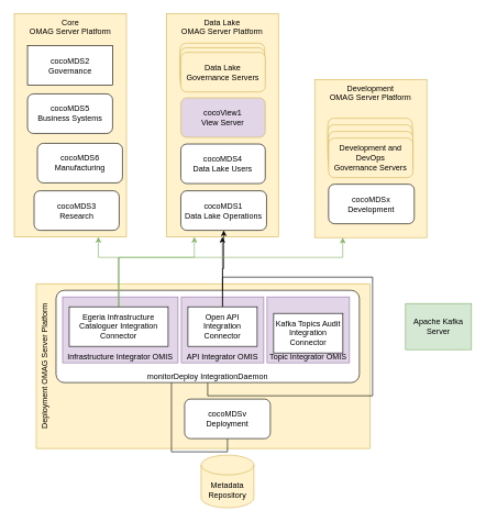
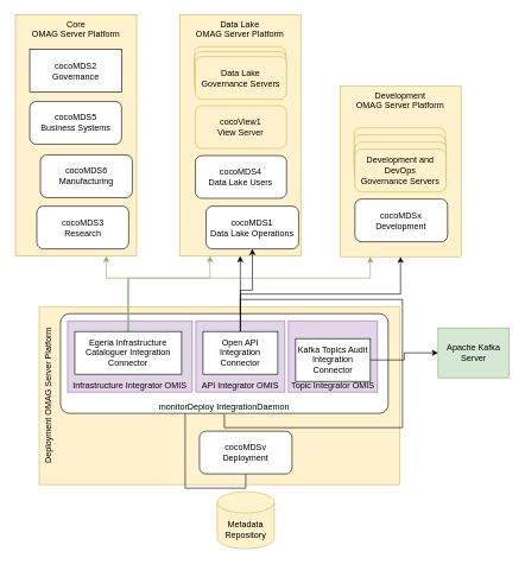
  <mxCell id="0" />
  <mxCell id="1" parent="0" />
  <mxCell id="2" value="Core&lt;br&gt;OMAG Server Platform" style="rounded=0;whiteSpace=wrap;html=1;fillColor=#fff2cc;verticalAlign=top;strokeColor=#d6b656;" vertex="1" parent="1"><mxGeometry x="20.75" y="20" width="170" height="339" as="geometry" /></mxCell>
  <mxCell id="3" value="Development&lt;br&gt;OMAG Server Platform" style="rounded=0;whiteSpace=wrap;html=1;fillColor=#fff2cc;verticalAlign=top;strokeColor=#d6b656;" vertex="1" parent="1"><mxGeometry x="476.25" y="120" width="170" height="240" as="geometry" /></mxCell>
  <mxCell id="4" value="cocoMDS2&lt;br&gt;Governance" style="whiteSpace=wrap;html=1;rounded=0;" vertex="1" parent="1"><mxGeometry x="40.75" y="69" width="129" height="60" as="geometry" /></mxCell>
  <mxCell id="5" value="cocoMDSx&lt;br&gt;Development" style="rounded=1;whiteSpace=wrap;html=1;" vertex="1" parent="1"><mxGeometry x="497.25" y="279" width="130" height="60" as="geometry" /></mxCell>
  <mxCell id="6" value="cocoMDS5&lt;br&gt;Business Systems" style="rounded=1;whiteSpace=wrap;html=1;" vertex="1" parent="1"><mxGeometry x="40.75" y="142" width="129" height="60" as="geometry" /></mxCell>
  <mxCell id="7" value="cocoMDS6&lt;br&gt;Manufacturing" style="rounded=1;whiteSpace=wrap;html=1;" vertex="1" parent="1"><mxGeometry x="55.75" y="217" width="129" height="60" as="geometry" /></mxCell>
  <mxCell id="8" value="cocoMDS3&lt;br&gt;Research" style="rounded=1;whiteSpace=wrap;html=1;" vertex="1" parent="1"><mxGeometry x="50.75" y="289" width="129" height="60" as="geometry" /></mxCell>
  <mxCell id="9" value="" style="rounded=1;whiteSpace=wrap;html=1;fillColor=#fff2cc;strokeColor=#d6b656;" vertex="1" parent="1"><mxGeometry x="496.25" y="179" width="128" height="60" as="geometry" /></mxCell>
  <mxCell id="10" value="" style="rounded=1;whiteSpace=wrap;html=1;fillColor=#fff2cc;strokeColor=#d6b656;" vertex="1" parent="1"><mxGeometry x="496.25" y="189" width="128" height="60" as="geometry" /></mxCell>
  <mxCell id="11" value="" style="rounded=1;whiteSpace=wrap;html=1;fillColor=#fff2cc;strokeColor=#d6b656;" vertex="1" parent="1"><mxGeometry x="497.25" y="199" width="128" height="60" as="geometry" /></mxCell>
  <mxCell id="12" value="&lt;span style=&quot;text-align: left&quot;&gt;Development and DevOps&lt;br&gt;Governance Servers&lt;/span&gt;" style="rounded=1;whiteSpace=wrap;html=1;fillColor=#fff2cc;strokeColor=#d6b656;" vertex="1" parent="1"><mxGeometry x="497.25" y="209" width="128" height="60" as="geometry" /></mxCell>
  <mxCell id="13" value="Data Lake&lt;br&gt;OMAG Server Platform" style="rounded=0;whiteSpace=wrap;html=1;fillColor=#fff2cc;verticalAlign=top;strokeColor=#d6b656;" vertex="1" parent="1"><mxGeometry x="251.25" y="20" width="170" height="339" as="geometry" /></mxCell>
- <mxCell id="14" value="cocoMDS1&lt;br&gt;Data Lake Operations" style="rounded=1;whiteSpace=wrap;html=1;" vertex="1" parent="1"><mxGeometry x="273.25" y="289" width="130" height="60" as="geometry" /></mxCell>
+ <mxCell id="14" value="cocoMDS1&lt;br&gt;Data Lake Operations" style="rounded=1;whiteSpace=wrap;html=1;" vertex="1" parent="1"><mxGeometry x="288.25" y="289" width="130" height="60" as="geometry" /></mxCell>
  <mxCell id="15" value="cocoMDS4&lt;br&gt;Data Lake Users" style="rounded=1;whiteSpace=wrap;html=1;" vertex="1" parent="1"><mxGeometry x="273.25" y="218" width="128" height="60" as="geometry" /></mxCell>
  <mxCell id="16" value="" style="rounded=1;whiteSpace=wrap;html=1;fillColor=#fff2cc;strokeColor=#d6b656;" vertex="1" parent="1"><mxGeometry x="272.25" y="65" width="128" height="60" as="geometry" /></mxCell>
  <mxCell id="17" value="" style="rounded=1;whiteSpace=wrap;html=1;fillColor=#fff2cc;strokeColor=#d6b656;" vertex="1" parent="1"><mxGeometry x="272.25" y="72" width="128" height="60" as="geometry" /></mxCell>
  <mxCell id="18" value="Data Lake&lt;br&gt;Governance Servers" style="rounded=1;whiteSpace=wrap;html=1;fillColor=#fff2cc;strokeColor=#d6b656;verticalAlign=middle;" vertex="1" parent="1"><mxGeometry x="273.25" y="79" width="128" height="60" as="geometry" /></mxCell>
- <mxCell id="19" value="&lt;span style=&quot;text-align: left&quot;&gt;cocoView1&lt;br&gt;View Server&lt;/span&gt;" style="rounded=1;whiteSpace=wrap;html=1;fillColor=#e1d5e7;strokeColor=#d6b656;" vertex="1" parent="1"><mxGeometry x="273.25" y="148" width="128" height="60" as="geometry" /></mxCell>
+ <mxCell id="19" value="&lt;span style=&quot;text-align: left&quot;&gt;cocoView1&lt;br&gt;View Server&lt;/span&gt;" style="rounded=1;whiteSpace=wrap;html=1;fillColor=#fff2cc;strokeColor=#d6b656;" vertex="1" parent="1"><mxGeometry x="273.25" y="148" width="128" height="60" as="geometry" /></mxCell>
  <mxCell id="20" value="Deployment OMAG Server Platform" style="rounded=0;whiteSpace=wrap;html=1;fillColor=#fff2cc;verticalAlign=top;strokeColor=#d6b656;horizontal=0;" vertex="1" parent="1"><mxGeometry x="54" y="430" width="505.75" height="250" as="geometry" /></mxCell>
  <mxCell id="21" style="edgeStyle=orthogonalEdgeStyle;rounded=0;orthogonalLoop=1;jettySize=auto;html=1;exitX=0.5;exitY=1;exitDx=0;exitDy=0;" edge="1" parent="1" source="22" target="28"><mxGeometry relative="1" as="geometry" /></mxCell>
  <mxCell id="22" value="cocoMDSv&lt;br&gt;Deployment" style="rounded=1;whiteSpace=wrap;html=1;" vertex="1" parent="1"><mxGeometry x="279" y="605" width="130" height="60" as="geometry" /></mxCell>
  <mxCell id="23" style="edgeStyle=orthogonalEdgeStyle;rounded=0;orthogonalLoop=1;jettySize=auto;html=1;exitX=0.5;exitY=1;exitDx=0;exitDy=0;" edge="1" parent="1" source="24" target="35"><mxGeometry relative="1" as="geometry" /></mxCell>
  <mxCell id="24" value="monitorDeploy IntegrationDaemon" style="rounded=1;whiteSpace=wrap;html=1;verticalAlign=bottom;arcSize=9;" vertex="1" parent="1"><mxGeometry x="84" y="440" width="460" height="140" as="geometry" /></mxCell>
  <mxCell id="25" value="Metadata&lt;br&gt;Repository" style="shape=cylinder3;whiteSpace=wrap;html=1;boundedLbl=1;backgroundOutline=1;size=15;fillColor=#fff2cc;strokeColor=#d6b656;" vertex="1" parent="1"><mxGeometry x="304" y="690" width="80" height="80" as="geometry" /></mxCell>
  <mxCell id="26" value="Apache Kafka Server" style="rounded=0;whiteSpace=wrap;html=1;fillColor=#d5e8d4;verticalAlign=middle;strokeColor=#82b366;" vertex="1" parent="1"><mxGeometry x="614" y="460" width="100" height="70" as="geometry" /></mxCell>
  <mxCell id="27" value="Topic Integrator OMIS" style="rounded=0;whiteSpace=wrap;html=1;verticalAlign=bottom;fillColor=#e1d5e7;strokeColor=#9673a6;" vertex="1" parent="1"><mxGeometry x="404" y="450" width="125" height="100" as="geometry" /></mxCell>
  <mxCell id="28" value="API Integrator OMIS" style="rounded=0;whiteSpace=wrap;html=1;verticalAlign=bottom;fillColor=#e1d5e7;strokeColor=#9673a6;" vertex="1" parent="1"><mxGeometry x="274" y="450" width="125" height="100" as="geometry" /></mxCell>
  <mxCell id="29" value="Infrastructure Integrator OMIS" style="rounded=0;whiteSpace=wrap;html=1;verticalAlign=bottom;fillColor=#e1d5e7;strokeColor=#9673a6;" vertex="1" parent="1"><mxGeometry x="94" y="450" width="175" height="100" as="geometry" /></mxCell>
+ <mxCell id="30" style="edgeStyle=orthogonalEdgeStyle;rounded=0;orthogonalLoop=1;jettySize=auto;html=1;entryX=0;entryY=0.5;entryDx=0;entryDy=0;" edge="1" parent="1" source="31" target="26"><mxGeometry relative="1" as="geometry" /></mxCell>
  <mxCell id="31" value="Kafka Topics Audit&lt;br&gt;Integration Connector" style="rounded=0;whiteSpace=wrap;html=1;" vertex="1" parent="1"><mxGeometry x="414" y="475" width="105" height="60" as="geometry" /></mxCell>
  <mxCell id="32" style="edgeStyle=orthogonalEdgeStyle;rounded=0;orthogonalLoop=1;jettySize=auto;html=1;exitX=0.5;exitY=0;exitDx=0;exitDy=0;" edge="1" parent="1" source="35" target="14"><mxGeometry relative="1" as="geometry" /></mxCell>
  <mxCell id="33" style="edgeStyle=orthogonalEdgeStyle;rounded=0;orthogonalLoop=1;jettySize=auto;html=1;exitX=0.5;exitY=0;exitDx=0;exitDy=0;" edge="1" parent="1" source="35" target="13"><mxGeometry relative="1" as="geometry" /></mxCell>
+ <mxCell id="34" style="edgeStyle=orthogonalEdgeStyle;rounded=0;orthogonalLoop=1;jettySize=auto;html=1;exitX=0.5;exitY=0;exitDx=0;exitDy=0;" edge="1" parent="1" source="35" target="3"><mxGeometry relative="1" as="geometry" /></mxCell>
  <mxCell id="35" value="Open API&lt;br&gt;Integration Connector" style="rounded=0;whiteSpace=wrap;html=1;" vertex="1" parent="1"><mxGeometry x="284" y="465" width="105" height="60" as="geometry" /></mxCell>
  <mxCell id="36" style="edgeStyle=orthogonalEdgeStyle;rounded=0;orthogonalLoop=1;jettySize=auto;html=1;exitX=0.5;exitY=0;exitDx=0;exitDy=0;entryX=0.75;entryY=1;entryDx=0;entryDy=0;fillColor=#d5e8d4;strokeColor=#82b366;" edge="1" parent="1" source="39" target="2"><mxGeometry relative="1" as="geometry"><Array as="points"><mxPoint x="179" y="390" /><mxPoint x="148" y="390" /></Array></mxGeometry></mxCell>
  <mxCell id="37" style="edgeStyle=orthogonalEdgeStyle;rounded=0;orthogonalLoop=1;jettySize=auto;html=1;exitX=0.5;exitY=0;exitDx=0;exitDy=0;entryX=0.25;entryY=1;entryDx=0;entryDy=0;fillColor=#d5e8d4;strokeColor=#82b366;" edge="1" parent="1" source="39" target="13"><mxGeometry relative="1" as="geometry"><Array as="points"><mxPoint x="179" y="390" /><mxPoint x="294" y="390" /></Array></mxGeometry></mxCell>
  <mxCell id="38" style="edgeStyle=orthogonalEdgeStyle;rounded=0;orthogonalLoop=1;jettySize=auto;html=1;exitX=0.5;exitY=0;exitDx=0;exitDy=0;entryX=0.25;entryY=1;entryDx=0;entryDy=0;fillColor=#d5e8d4;strokeColor=#82b366;" edge="1" parent="1" source="39" target="3"><mxGeometry relative="1" as="geometry"><Array as="points"><mxPoint x="179" y="390" /><mxPoint x="519" y="390" /></Array></mxGeometry></mxCell>
  <mxCell id="39" value="Egeria Infrastructure Cataloguer Integration Connector" style="rounded=0;whiteSpace=wrap;html=1;" vertex="1" parent="1"><mxGeometry x="104" y="465" width="150" height="60" as="geometry" /></mxCell>
